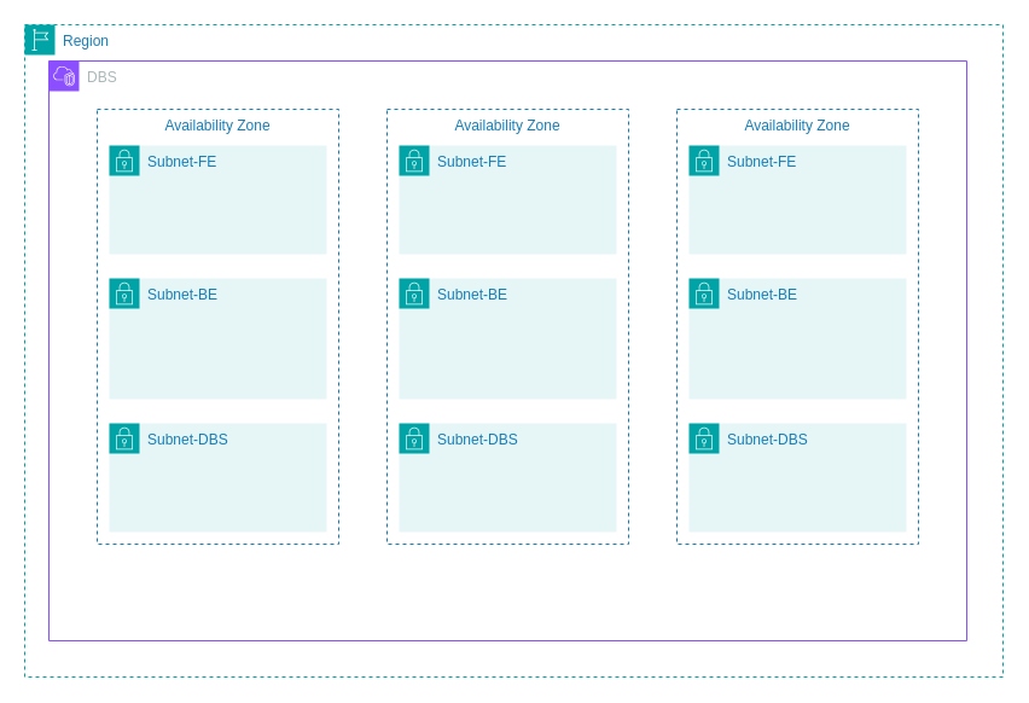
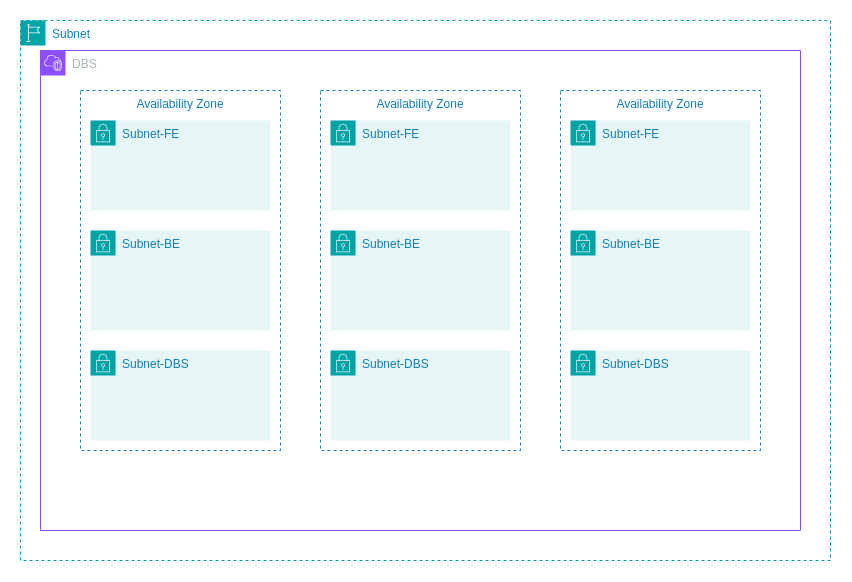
  <mxCell id="0" />
  <mxCell id="1" parent="0" />
- <mxCell id="2" value="Region" style="points=[[0,0],[0.25,0],[0.5,0],[0.75,0],[1,0],[1,0.25],[1,0.5],[1,0.75],[1,1],[0.75,1],[0.5,1],[0.25,1],[0,1],[0,0.75],[0,0.5],[0,0.25]];outlineConnect=0;gradientColor=none;html=1;whiteSpace=wrap;fontSize=12;fontStyle=0;container=1;pointerEvents=0;collapsible=0;recursiveResize=0;shape=mxgraph.aws4.group;grIcon=mxgraph.aws4.group_region;strokeColor=#00A4A6;fillColor=none;verticalAlign=top;align=left;spacingLeft=30;fontColor=#147EBA;dashed=1;" parent="1" vertex="1"><mxGeometry x="20" y="20" width="810" height="540" as="geometry" /></mxCell>
+ <mxCell id="2" value="Subnet" style="points=[[0,0],[0.25,0],[0.5,0],[0.75,0],[1,0],[1,0.25],[1,0.5],[1,0.75],[1,1],[0.75,1],[0.5,1],[0.25,1],[0,1],[0,0.75],[0,0.5],[0,0.25]];outlineConnect=0;gradientColor=none;html=1;whiteSpace=wrap;fontSize=12;fontStyle=0;container=1;pointerEvents=0;collapsible=0;recursiveResize=0;shape=mxgraph.aws4.group;grIcon=mxgraph.aws4.group_region;strokeColor=#00A4A6;fillColor=none;verticalAlign=top;align=left;spacingLeft=30;fontColor=#147EBA;dashed=1;" parent="1" vertex="1"><mxGeometry x="20" y="20" width="810" height="540" as="geometry" /></mxCell>
  <mxCell id="3" value="Availability Zone" style="fillColor=none;strokeColor=#147EBA;dashed=1;verticalAlign=top;fontStyle=0;fontColor=#147EBA;whiteSpace=wrap;html=1;" parent="2" vertex="1"><mxGeometry x="300" y="70" width="200" height="360" as="geometry" /></mxCell>
  <mxCell id="4" value="Subnet-DBS" style="points=[[0,0],[0.25,0],[0.5,0],[0.75,0],[1,0],[1,0.25],[1,0.5],[1,0.75],[1,1],[0.75,1],[0.5,1],[0.25,1],[0,1],[0,0.75],[0,0.5],[0,0.25]];outlineConnect=0;gradientColor=none;html=1;whiteSpace=wrap;fontSize=12;fontStyle=0;container=1;pointerEvents=0;collapsible=0;recursiveResize=0;shape=mxgraph.aws4.group;grIcon=mxgraph.aws4.group_security_group;grStroke=0;strokeColor=#00A4A6;fillColor=#E6F6F7;verticalAlign=top;align=left;spacingLeft=30;fontColor=#147EBA;dashed=0;" parent="2" vertex="1"><mxGeometry x="310" y="330" width="180" height="90" as="geometry" /></mxCell>
  <mxCell id="5" value="Subnet-BE" style="points=[[0,0],[0.25,0],[0.5,0],[0.75,0],[1,0],[1,0.25],[1,0.5],[1,0.75],[1,1],[0.75,1],[0.5,1],[0.25,1],[0,1],[0,0.75],[0,0.5],[0,0.25]];outlineConnect=0;gradientColor=none;html=1;whiteSpace=wrap;fontSize=12;fontStyle=0;container=1;pointerEvents=0;collapsible=0;recursiveResize=0;shape=mxgraph.aws4.group;grIcon=mxgraph.aws4.group_security_group;grStroke=0;strokeColor=#00A4A6;fillColor=#E6F6F7;verticalAlign=top;align=left;spacingLeft=30;fontColor=#147EBA;dashed=0;" parent="2" vertex="1"><mxGeometry x="310" y="210" width="180" height="100" as="geometry" /></mxCell>
  <mxCell id="6" value="Subnet-FE" style="points=[[0,0],[0.25,0],[0.5,0],[0.75,0],[1,0],[1,0.25],[1,0.5],[1,0.75],[1,1],[0.75,1],[0.5,1],[0.25,1],[0,1],[0,0.75],[0,0.5],[0,0.25]];outlineConnect=0;gradientColor=none;html=1;whiteSpace=wrap;fontSize=12;fontStyle=0;container=1;pointerEvents=0;collapsible=0;recursiveResize=0;shape=mxgraph.aws4.group;grIcon=mxgraph.aws4.group_security_group;grStroke=0;strokeColor=#00A4A6;fillColor=#E6F6F7;verticalAlign=top;align=left;spacingLeft=30;fontColor=#147EBA;dashed=0;" parent="2" vertex="1"><mxGeometry x="310" y="100" width="180" height="90" as="geometry" /></mxCell>
  <mxCell id="7" value="Availability Zone" style="fillColor=none;strokeColor=#147EBA;dashed=1;verticalAlign=top;fontStyle=0;fontColor=#147EBA;whiteSpace=wrap;html=1;" parent="2" vertex="1"><mxGeometry x="540" y="70" width="200" height="360" as="geometry" /></mxCell>
  <mxCell id="8" value="Subnet-DBS" style="points=[[0,0],[0.25,0],[0.5,0],[0.75,0],[1,0],[1,0.25],[1,0.5],[1,0.75],[1,1],[0.75,1],[0.5,1],[0.25,1],[0,1],[0,0.75],[0,0.5],[0,0.25]];outlineConnect=0;gradientColor=none;html=1;whiteSpace=wrap;fontSize=12;fontStyle=0;container=1;pointerEvents=0;collapsible=0;recursiveResize=0;shape=mxgraph.aws4.group;grIcon=mxgraph.aws4.group_security_group;grStroke=0;strokeColor=#00A4A6;fillColor=#E6F6F7;verticalAlign=top;align=left;spacingLeft=30;fontColor=#147EBA;dashed=0;" parent="2" vertex="1"><mxGeometry x="550" y="330" width="180" height="90" as="geometry" /></mxCell>
  <mxCell id="9" value="Subnet-BE" style="points=[[0,0],[0.25,0],[0.5,0],[0.75,0],[1,0],[1,0.25],[1,0.5],[1,0.75],[1,1],[0.75,1],[0.5,1],[0.25,1],[0,1],[0,0.75],[0,0.5],[0,0.25]];outlineConnect=0;gradientColor=none;html=1;whiteSpace=wrap;fontSize=12;fontStyle=0;container=1;pointerEvents=0;collapsible=0;recursiveResize=0;shape=mxgraph.aws4.group;grIcon=mxgraph.aws4.group_security_group;grStroke=0;strokeColor=#00A4A6;fillColor=#E6F6F7;verticalAlign=top;align=left;spacingLeft=30;fontColor=#147EBA;dashed=0;" parent="2" vertex="1"><mxGeometry x="550" y="210" width="180" height="100" as="geometry" /></mxCell>
  <mxCell id="10" value="Subnet-FE" style="points=[[0,0],[0.25,0],[0.5,0],[0.75,0],[1,0],[1,0.25],[1,0.5],[1,0.75],[1,1],[0.75,1],[0.5,1],[0.25,1],[0,1],[0,0.75],[0,0.5],[0,0.25]];outlineConnect=0;gradientColor=none;html=1;whiteSpace=wrap;fontSize=12;fontStyle=0;container=1;pointerEvents=0;collapsible=0;recursiveResize=0;shape=mxgraph.aws4.group;grIcon=mxgraph.aws4.group_security_group;grStroke=0;strokeColor=#00A4A6;fillColor=#E6F6F7;verticalAlign=top;align=left;spacingLeft=30;fontColor=#147EBA;dashed=0;" parent="2" vertex="1"><mxGeometry x="550" y="100" width="180" height="90" as="geometry" /></mxCell>
  <mxCell id="11" value="Availability Zone" style="fillColor=none;strokeColor=#147EBA;dashed=1;verticalAlign=top;fontStyle=0;fontColor=#147EBA;whiteSpace=wrap;html=1;" parent="2" vertex="1"><mxGeometry x="60" y="70" width="200" height="360" as="geometry" /></mxCell>
  <mxCell id="12" value="Subnet-DBS" style="points=[[0,0],[0.25,0],[0.5,0],[0.75,0],[1,0],[1,0.25],[1,0.5],[1,0.75],[1,1],[0.75,1],[0.5,1],[0.25,1],[0,1],[0,0.75],[0,0.5],[0,0.25]];outlineConnect=0;gradientColor=none;html=1;whiteSpace=wrap;fontSize=12;fontStyle=0;container=1;pointerEvents=0;collapsible=0;recursiveResize=0;shape=mxgraph.aws4.group;grIcon=mxgraph.aws4.group_security_group;grStroke=0;strokeColor=#00A4A6;fillColor=#E6F6F7;verticalAlign=top;align=left;spacingLeft=30;fontColor=#147EBA;dashed=0;" parent="2" vertex="1"><mxGeometry x="70" y="330" width="180" height="90" as="geometry" /></mxCell>
  <mxCell id="13" value="Subnet-BE" style="points=[[0,0],[0.25,0],[0.5,0],[0.75,0],[1,0],[1,0.25],[1,0.5],[1,0.75],[1,1],[0.75,1],[0.5,1],[0.25,1],[0,1],[0,0.75],[0,0.5],[0,0.25]];outlineConnect=0;gradientColor=none;html=1;whiteSpace=wrap;fontSize=12;fontStyle=0;container=1;pointerEvents=0;collapsible=0;recursiveResize=0;shape=mxgraph.aws4.group;grIcon=mxgraph.aws4.group_security_group;grStroke=0;strokeColor=#00A4A6;fillColor=#E6F6F7;verticalAlign=top;align=left;spacingLeft=30;fontColor=#147EBA;dashed=0;" parent="2" vertex="1"><mxGeometry x="70" y="210" width="180" height="100" as="geometry" /></mxCell>
  <mxCell id="14" value="Subnet-FE" style="points=[[0,0],[0.25,0],[0.5,0],[0.75,0],[1,0],[1,0.25],[1,0.5],[1,0.75],[1,1],[0.75,1],[0.5,1],[0.25,1],[0,1],[0,0.75],[0,0.5],[0,0.25]];outlineConnect=0;gradientColor=none;html=1;whiteSpace=wrap;fontSize=12;fontStyle=0;container=1;pointerEvents=0;collapsible=0;recursiveResize=0;shape=mxgraph.aws4.group;grIcon=mxgraph.aws4.group_security_group;grStroke=0;strokeColor=#00A4A6;fillColor=#E6F6F7;verticalAlign=top;align=left;spacingLeft=30;fontColor=#147EBA;dashed=0;" parent="2" vertex="1"><mxGeometry x="70" y="100" width="180" height="90" as="geometry" /></mxCell>
  <mxCell id="15" value="DBS" style="points=[[0,0],[0.25,0],[0.5,0],[0.75,0],[1,0],[1,0.25],[1,0.5],[1,0.75],[1,1],[0.75,1],[0.5,1],[0.25,1],[0,1],[0,0.75],[0,0.5],[0,0.25]];outlineConnect=0;gradientColor=none;html=1;whiteSpace=wrap;fontSize=12;fontStyle=0;container=1;pointerEvents=0;collapsible=0;recursiveResize=0;shape=mxgraph.aws4.group;grIcon=mxgraph.aws4.group_vpc2;strokeColor=#8C4FFF;fillColor=none;verticalAlign=top;align=left;spacingLeft=30;fontColor=#AAB7B8;dashed=0;" parent="2" vertex="1"><mxGeometry x="20" y="30" width="760" height="480" as="geometry" /></mxCell>
  <mxCell id="16" value="" style="edgeStyle=orthogonalEdgeStyle;rounded=0;orthogonalLoop=1;jettySize=auto;html=1;" parent="15" edge="1"><mxGeometry relative="1" as="geometry"><mxPoint x="425" y="235" as="targetPoint" /></mxGeometry></mxCell>
  <mxCell id="17" value="" style="edgeStyle=orthogonalEdgeStyle;rounded=0;orthogonalLoop=1;jettySize=auto;html=1;" parent="15" edge="1"><mxGeometry relative="1" as="geometry"><Array as="points"><mxPoint x="380" y="150" /><mxPoint x="495" y="150" /></Array><mxPoint x="495" y="190.0" as="targetPoint" /></mxGeometry></mxCell>
  <mxCell id="18" value="" style="edgeStyle=orthogonalEdgeStyle;rounded=0;orthogonalLoop=1;jettySize=auto;html=1;" parent="15" edge="1"><mxGeometry relative="1" as="geometry"><Array as="points"><mxPoint x="625" y="150" /><mxPoint x="495" y="150" /></Array><mxPoint x="495" y="190.0" as="targetPoint" /></mxGeometry></mxCell>
  <mxCell id="19" value="" style="edgeStyle=orthogonalEdgeStyle;rounded=0;orthogonalLoop=1;jettySize=auto;html=1;" parent="15" edge="1"><mxGeometry relative="1" as="geometry"><mxPoint x="380" y="100" as="targetPoint" /></mxGeometry></mxCell>
  <mxCell id="20" style="edgeStyle=orthogonalEdgeStyle;rounded=0;orthogonalLoop=1;jettySize=auto;html=1;entryX=0.5;entryY=0;entryDx=0;entryDy=0;entryPerimeter=0;" parent="15" edge="1"><mxGeometry relative="1" as="geometry"><mxPoint x="135" y="100" as="targetPoint" /></mxGeometry></mxCell>
  <mxCell id="21" style="edgeStyle=orthogonalEdgeStyle;rounded=0;orthogonalLoop=1;jettySize=auto;html=1;entryX=0.5;entryY=0;entryDx=0;entryDy=0;entryPerimeter=0;" parent="15" edge="1"><mxGeometry relative="1" as="geometry"><mxPoint x="395" y="25" as="sourcePoint" /></mxGeometry></mxCell>
  <mxCell id="22" value="" style="edgeStyle=orthogonalEdgeStyle;rounded=0;orthogonalLoop=1;jettySize=auto;html=1;" parent="15" edge="1"><mxGeometry relative="1" as="geometry"><Array as="points"><mxPoint x="135" y="150" /><mxPoint x="495" y="150" /></Array><mxPoint x="495" y="190.0" as="targetPoint" /></mxGeometry></mxCell>
  <mxCell id="23" style="edgeStyle=orthogonalEdgeStyle;rounded=0;orthogonalLoop=1;jettySize=auto;html=1;shape=link;" parent="15" edge="1"><mxGeometry relative="1" as="geometry"><mxPoint x="359" y="355" as="targetPoint" /></mxGeometry></mxCell>
  <mxCell id="24" style="edgeStyle=orthogonalEdgeStyle;rounded=0;orthogonalLoop=1;jettySize=auto;html=1;shape=link;" parent="15" edge="1"><mxGeometry relative="1" as="geometry"><mxPoint x="600" y="355" as="targetPoint" /></mxGeometry></mxCell>
